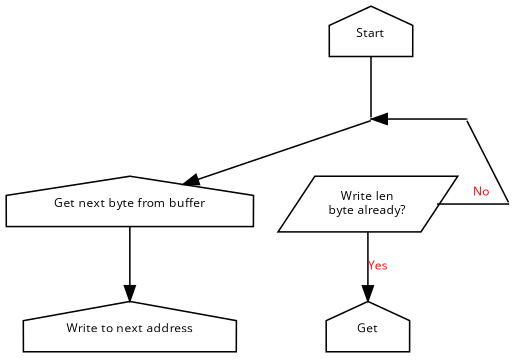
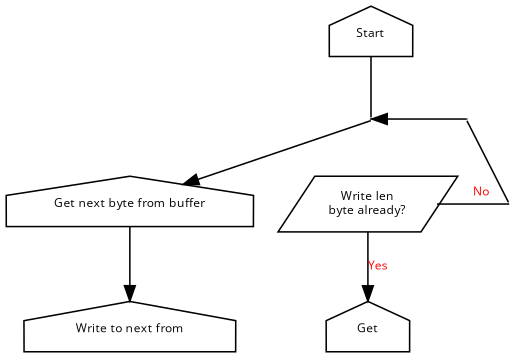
  digraph {
    fontname="Open Sans"
    node [fontname="Open Sans" fontsize=8 shape=house]
    edge [fontcolor=Red fontname="Open Sans" fontsize=8]
    n1 [label="." shape=point width=0]
    n2 [label="." shape=point width=0]
    n3 [fixedsize=true label="Write len\nbyte already?" shape=parallelogram width=1.5]
    n4 [label="." shape=point width=0]
    n5 [label="Get next byte from buffer"]
    n6 [label=Get]
    n7 [label=Start]
-   n8 [label="Write to next address"]
+   n8 [label="Write to next from"]
    subgraph sub_1 {
      rank=same
      n1
      n2
    }
    subgraph sub_2 {
      rank=same
      n3
      n4
    }
    n1 -> n2 [dir=back]
    n1 -> n5
    n2 -> n4 [arrowtail=none dir=back]
    n3 -> n4 [arrowhead=none label=No]
    n3 -> n6 [label=Yes]
    n5 -> n8
    n7 -> n1 [arrowhead=none]
  }
